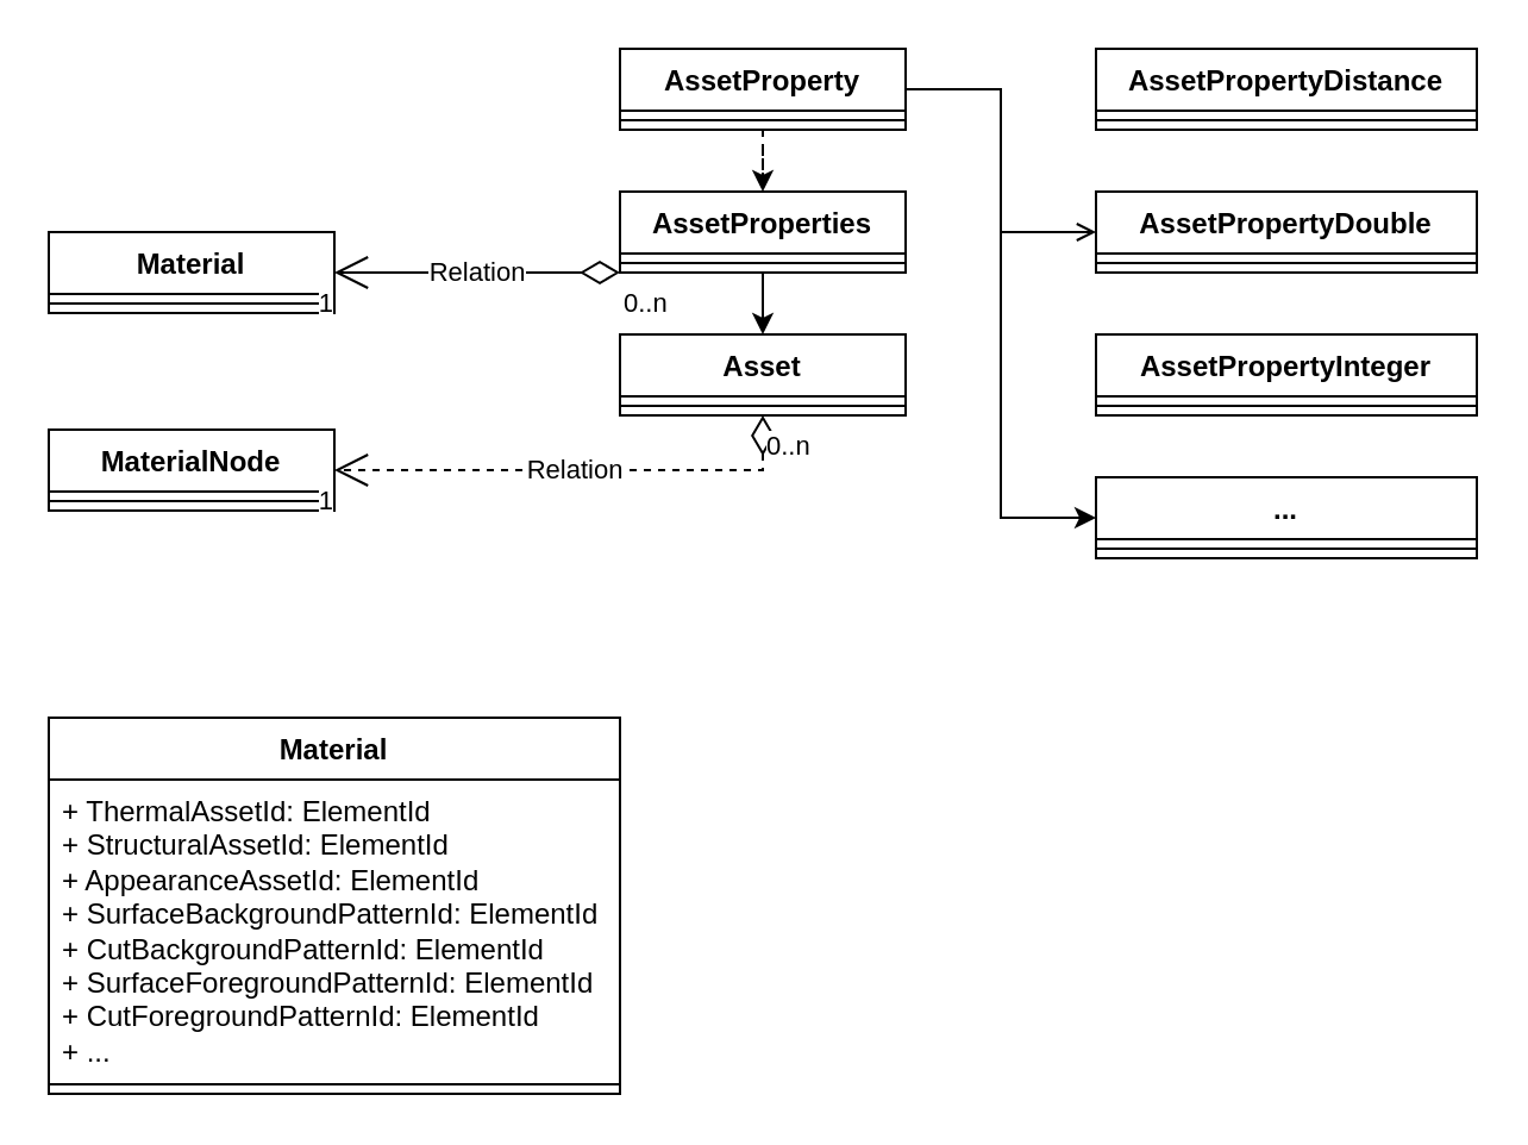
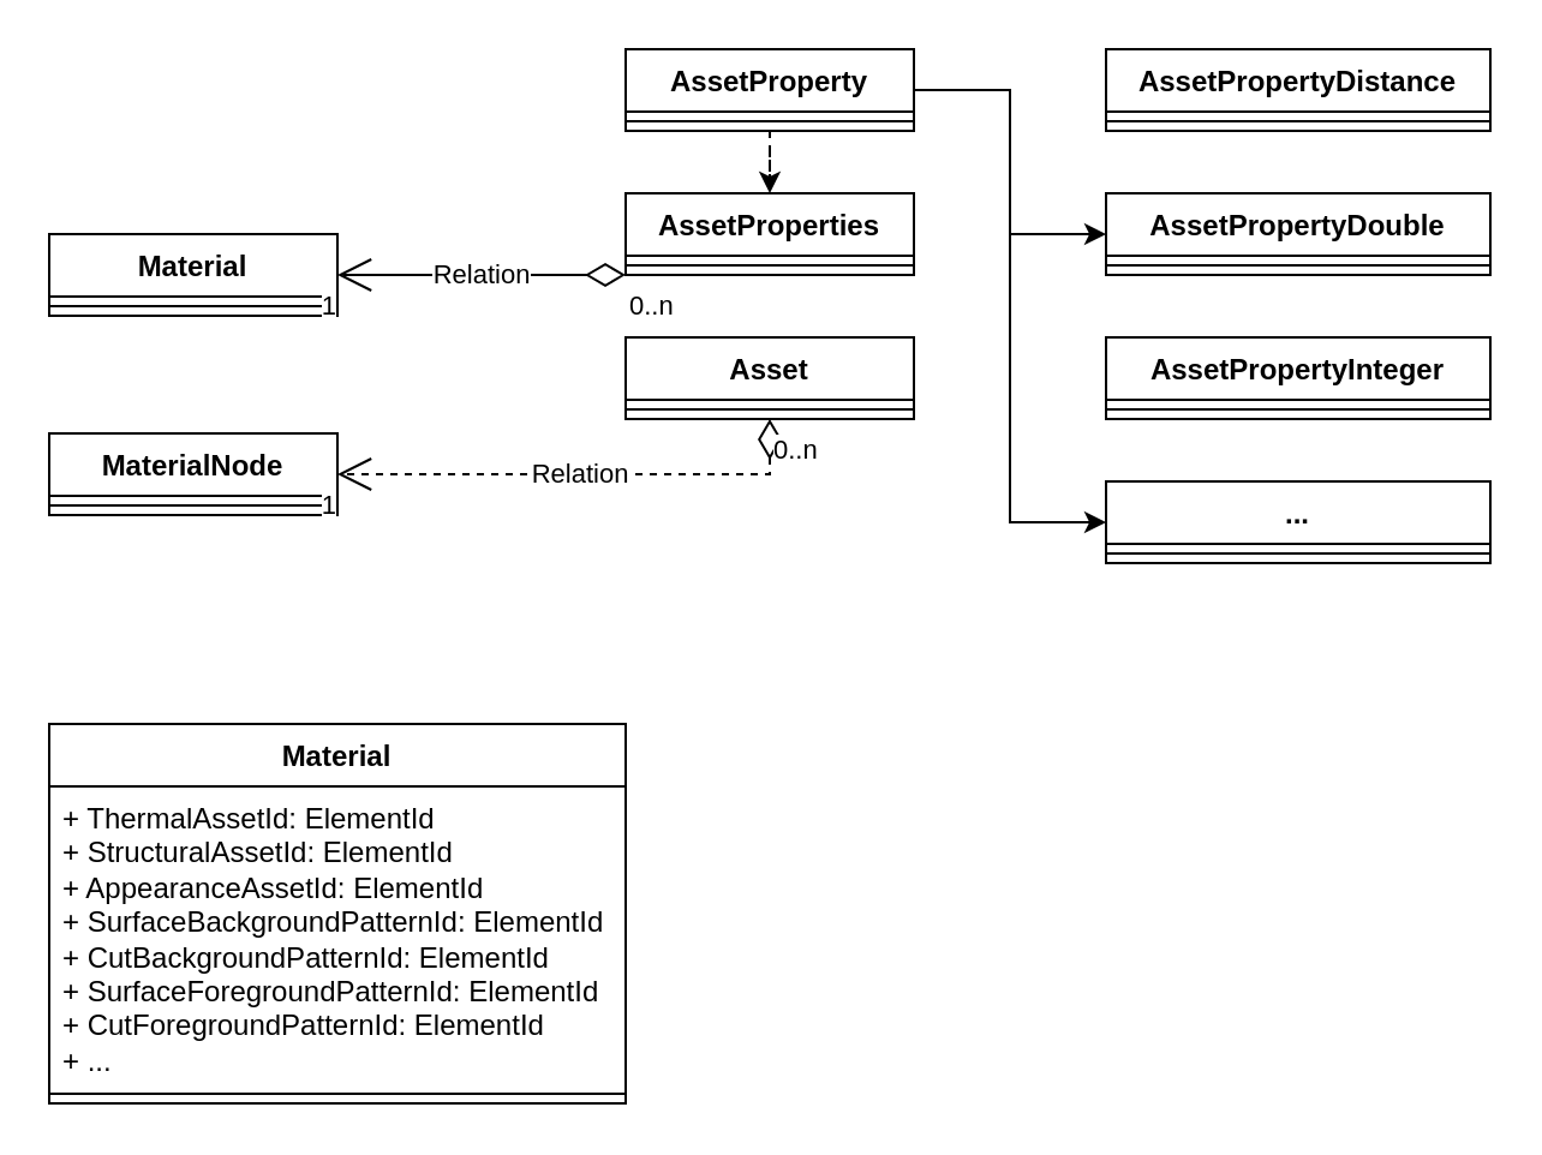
  <mxCell id="0" />
  <mxCell id="1" parent="0" />
- <mxCell id="2" style="edgeStyle=orthogonalEdgeStyle;rounded=0;orthogonalLoop=1;jettySize=auto;html=1;entryX=0;entryY=0.5;entryDx=0;entryDy=0;endArrow=open;" edge="1" parent="1" source="5" target="7"><mxGeometry relative="1" as="geometry" /></mxCell>
+ <mxCell id="2" style="edgeStyle=orthogonalEdgeStyle;rounded=0;orthogonalLoop=1;jettySize=auto;html=1;entryX=0;entryY=0.5;entryDx=0;entryDy=0;" edge="1" parent="1" source="5" target="7"><mxGeometry relative="1" as="geometry" /></mxCell>
  <mxCell id="3" style="edgeStyle=orthogonalEdgeStyle;rounded=0;orthogonalLoop=1;jettySize=auto;html=1;entryX=0;entryY=0.5;entryDx=0;entryDy=0;" edge="1" parent="1" source="5" target="13"><mxGeometry relative="1" as="geometry" /></mxCell>
  <mxCell id="4" style="edgeStyle=orthogonalEdgeStyle;rounded=0;orthogonalLoop=1;jettySize=auto;html=1;dashed=1;" edge="1" parent="1" source="5" target="18"><mxGeometry relative="1" as="geometry" /></mxCell>
  <mxCell id="5" value="AssetProperty" style="swimlane;fontStyle=1;align=center;verticalAlign=top;childLayout=stackLayout;horizontal=1;startSize=26;horizontalStack=0;resizeParent=1;resizeParentMax=0;resizeLast=0;collapsible=1;marginBottom=0;whiteSpace=wrap;html=1;" vertex="1" parent="1"><mxGeometry x="260" y="20" width="120" height="34" as="geometry" /></mxCell>
  <mxCell id="6" value="" style="line;strokeWidth=1;fillColor=none;align=left;verticalAlign=middle;spacingTop=-1;spacingLeft=3;spacingRight=3;rotatable=0;labelPosition=right;points=[];portConstraint=eastwest;strokeColor=inherit;" vertex="1" parent="5"><mxGeometry y="26" width="120" height="8" as="geometry" /></mxCell>
  <mxCell id="7" value="AssetPropertyDouble" style="swimlane;fontStyle=1;align=center;verticalAlign=top;childLayout=stackLayout;horizontal=1;startSize=26;horizontalStack=0;resizeParent=1;resizeParentMax=0;resizeLast=0;collapsible=1;marginBottom=0;whiteSpace=wrap;html=1;" vertex="1" parent="1"><mxGeometry x="460" y="80" width="160" height="34" as="geometry" /></mxCell>
  <mxCell id="8" value="" style="line;strokeWidth=1;fillColor=none;align=left;verticalAlign=middle;spacingTop=-1;spacingLeft=3;spacingRight=3;rotatable=0;labelPosition=right;points=[];portConstraint=eastwest;strokeColor=inherit;" vertex="1" parent="7"><mxGeometry y="26" width="160" height="8" as="geometry" /></mxCell>
  <mxCell id="9" value="AssetPropertyDistance" style="swimlane;fontStyle=1;align=center;verticalAlign=top;childLayout=stackLayout;horizontal=1;startSize=26;horizontalStack=0;resizeParent=1;resizeParentMax=0;resizeLast=0;collapsible=1;marginBottom=0;whiteSpace=wrap;html=1;" vertex="1" parent="1"><mxGeometry x="460" y="20" width="160" height="34" as="geometry" /></mxCell>
  <mxCell id="10" value="" style="line;strokeWidth=1;fillColor=none;align=left;verticalAlign=middle;spacingTop=-1;spacingLeft=3;spacingRight=3;rotatable=0;labelPosition=right;points=[];portConstraint=eastwest;strokeColor=inherit;" vertex="1" parent="9"><mxGeometry y="26" width="160" height="8" as="geometry" /></mxCell>
  <mxCell id="11" value="AssetPropertyInteger" style="swimlane;fontStyle=1;align=center;verticalAlign=top;childLayout=stackLayout;horizontal=1;startSize=26;horizontalStack=0;resizeParent=1;resizeParentMax=0;resizeLast=0;collapsible=1;marginBottom=0;whiteSpace=wrap;html=1;" vertex="1" parent="1"><mxGeometry x="460" y="140" width="160" height="34" as="geometry" /></mxCell>
  <mxCell id="12" value="" style="line;strokeWidth=1;fillColor=none;align=left;verticalAlign=middle;spacingTop=-1;spacingLeft=3;spacingRight=3;rotatable=0;labelPosition=right;points=[];portConstraint=eastwest;strokeColor=inherit;" vertex="1" parent="11"><mxGeometry y="26" width="160" height="8" as="geometry" /></mxCell>
  <mxCell id="13" value="..." style="swimlane;fontStyle=1;align=center;verticalAlign=top;childLayout=stackLayout;horizontal=1;startSize=26;horizontalStack=0;resizeParent=1;resizeParentMax=0;resizeLast=0;collapsible=1;marginBottom=0;whiteSpace=wrap;html=1;" vertex="1" parent="1"><mxGeometry x="460" y="200" width="160" height="34" as="geometry" /></mxCell>
  <mxCell id="14" value="" style="line;strokeWidth=1;fillColor=none;align=left;verticalAlign=middle;spacingTop=-1;spacingLeft=3;spacingRight=3;rotatable=0;labelPosition=right;points=[];portConstraint=eastwest;strokeColor=inherit;" vertex="1" parent="13"><mxGeometry y="26" width="160" height="8" as="geometry" /></mxCell>
  <mxCell id="15" value="Asset" style="swimlane;fontStyle=1;align=center;verticalAlign=top;childLayout=stackLayout;horizontal=1;startSize=26;horizontalStack=0;resizeParent=1;resizeParentMax=0;resizeLast=0;collapsible=1;marginBottom=0;whiteSpace=wrap;html=1;" vertex="1" parent="1"><mxGeometry x="260" y="140" width="120" height="34" as="geometry" /></mxCell>
  <mxCell id="16" value="" style="line;strokeWidth=1;fillColor=none;align=left;verticalAlign=middle;spacingTop=-1;spacingLeft=3;spacingRight=3;rotatable=0;labelPosition=right;points=[];portConstraint=eastwest;strokeColor=inherit;" vertex="1" parent="15"><mxGeometry y="26" width="120" height="8" as="geometry" /></mxCell>
- <mxCell id="17" style="edgeStyle=orthogonalEdgeStyle;rounded=0;orthogonalLoop=1;jettySize=auto;html=1;" edge="1" parent="1" source="18" target="15"><mxGeometry relative="1" as="geometry" /></mxCell>
  <mxCell id="18" value="AssetProperties" style="swimlane;fontStyle=1;align=center;verticalAlign=top;childLayout=stackLayout;horizontal=1;startSize=26;horizontalStack=0;resizeParent=1;resizeParentMax=0;resizeLast=0;collapsible=1;marginBottom=0;whiteSpace=wrap;html=1;" vertex="1" parent="1"><mxGeometry x="260" y="80" width="120" height="34" as="geometry" /></mxCell>
  <mxCell id="19" value="" style="line;strokeWidth=1;fillColor=none;align=left;verticalAlign=middle;spacingTop=-1;spacingLeft=3;spacingRight=3;rotatable=0;labelPosition=right;points=[];portConstraint=eastwest;strokeColor=inherit;" vertex="1" parent="18"><mxGeometry y="26" width="120" height="8" as="geometry" /></mxCell>
  <mxCell id="20" value="Material" style="swimlane;fontStyle=1;align=center;verticalAlign=top;childLayout=stackLayout;horizontal=1;startSize=26;horizontalStack=0;resizeParent=1;resizeParentMax=0;resizeLast=0;collapsible=1;marginBottom=0;whiteSpace=wrap;html=1;" vertex="1" parent="1"><mxGeometry x="20" y="301" width="240" height="158" as="geometry" /></mxCell>
  <mxCell id="21" value="+ ThermalAssetId: ElementId&lt;br&gt;+ StructuralAssetId: ElementId&lt;br&gt;+ AppearanceAssetId: ElementId&lt;br&gt;+ SurfaceBackgroundPatternId: ElementId&lt;br&gt;+ CutBackgroundPatternId: ElementId&lt;br&gt;+ SurfaceForegroundPatternId: ElementId&lt;br&gt;+ CutForegroundPatternId: ElementId&lt;br&gt;+ ..." style="text;strokeColor=none;fillColor=none;align=left;verticalAlign=top;spacingLeft=4;spacingRight=4;overflow=hidden;rotatable=0;points=[[0,0.5],[1,0.5]];portConstraint=eastwest;whiteSpace=wrap;html=1;" vertex="1" parent="20"><mxGeometry y="26" width="240" height="124" as="geometry" /></mxCell>
  <mxCell id="22" value="" style="line;strokeWidth=1;fillColor=none;align=left;verticalAlign=middle;spacingTop=-1;spacingLeft=3;spacingRight=3;rotatable=0;labelPosition=right;points=[];portConstraint=eastwest;strokeColor=inherit;" vertex="1" parent="20"><mxGeometry y="150" width="240" height="8" as="geometry" /></mxCell>
  <mxCell id="23" value="Material" style="swimlane;fontStyle=1;align=center;verticalAlign=top;childLayout=stackLayout;horizontal=1;startSize=26;horizontalStack=0;resizeParent=1;resizeParentMax=0;resizeLast=0;collapsible=1;marginBottom=0;whiteSpace=wrap;html=1;" vertex="1" parent="1"><mxGeometry x="20" y="97" width="120" height="34" as="geometry" /></mxCell>
  <mxCell id="24" value="" style="line;strokeWidth=1;fillColor=none;align=left;verticalAlign=middle;spacingTop=-1;spacingLeft=3;spacingRight=3;rotatable=0;labelPosition=right;points=[];portConstraint=eastwest;strokeColor=inherit;" vertex="1" parent="23"><mxGeometry y="26" width="120" height="8" as="geometry" /></mxCell>
  <mxCell id="25" value="MaterialNode" style="swimlane;fontStyle=1;align=center;verticalAlign=top;childLayout=stackLayout;horizontal=1;startSize=26;horizontalStack=0;resizeParent=1;resizeParentMax=0;resizeLast=0;collapsible=1;marginBottom=0;whiteSpace=wrap;html=1;" vertex="1" parent="1"><mxGeometry x="20" y="180" width="120" height="34" as="geometry" /></mxCell>
  <mxCell id="26" value="" style="line;strokeWidth=1;fillColor=none;align=left;verticalAlign=middle;spacingTop=-1;spacingLeft=3;spacingRight=3;rotatable=0;labelPosition=right;points=[];portConstraint=eastwest;strokeColor=inherit;" vertex="1" parent="25"><mxGeometry y="26" width="120" height="8" as="geometry" /></mxCell>
  <mxCell id="27" value="Relation" style="endArrow=open;html=1;endSize=12;startArrow=diamondThin;startSize=14;startFill=0;edgeStyle=orthogonalEdgeStyle;rounded=0;entryX=1;entryY=0.5;entryDx=0;entryDy=0;exitX=0.5;exitY=1;exitDx=0;exitDy=0;dashed=1;" edge="1" parent="1" source="15" target="25"><mxGeometry relative="1" as="geometry"><mxPoint x="160" y="280" as="sourcePoint" /><mxPoint x="310" y="280" as="targetPoint" /><Array as="points"><mxPoint x="320" y="197" /></Array></mxGeometry></mxCell>
  <mxCell id="28" value="0..n" style="edgeLabel;resizable=0;html=1;align=left;verticalAlign=top;" connectable="0" vertex="1" parent="27"><mxGeometry x="-1" relative="1" as="geometry" /></mxCell>
  <mxCell id="29" value="1" style="edgeLabel;resizable=0;html=1;align=right;verticalAlign=top;" connectable="0" vertex="1" parent="27"><mxGeometry x="1" relative="1" as="geometry" /></mxCell>
  <mxCell id="30" value="Relation" style="endArrow=open;html=1;endSize=12;startArrow=diamondThin;startSize=14;startFill=0;edgeStyle=orthogonalEdgeStyle;rounded=0;entryX=1;entryY=0.5;entryDx=0;entryDy=0;" edge="1" parent="1" target="23"><mxGeometry relative="1" as="geometry"><mxPoint x="260" y="114" as="sourcePoint" /><mxPoint x="310" y="280" as="targetPoint" /><Array as="points"><mxPoint x="153" y="114" /><mxPoint x="153" y="114" /></Array></mxGeometry></mxCell>
  <mxCell id="31" value="0..n" style="edgeLabel;resizable=0;html=1;align=left;verticalAlign=top;" connectable="0" vertex="1" parent="30"><mxGeometry x="-1" relative="1" as="geometry" /></mxCell>
  <mxCell id="32" value="1" style="edgeLabel;resizable=0;html=1;align=right;verticalAlign=top;" connectable="0" vertex="1" parent="30"><mxGeometry x="1" relative="1" as="geometry" /></mxCell>
